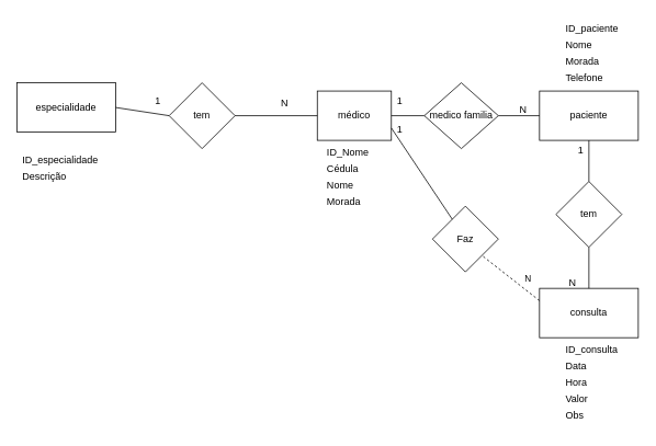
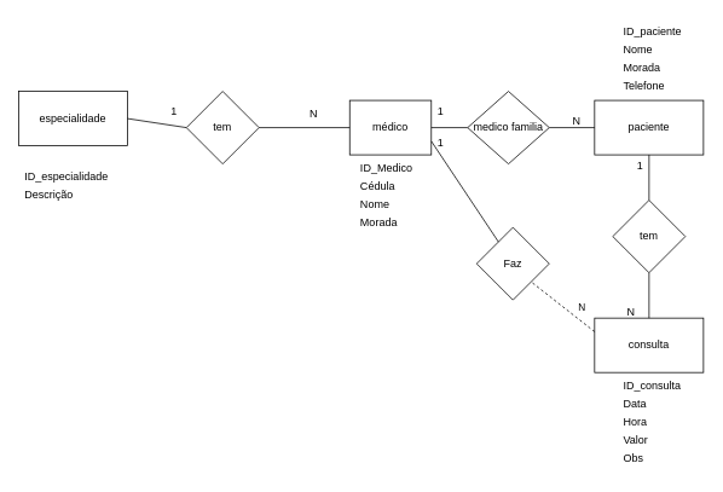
  <mxCell id="0" />
  <mxCell id="1" parent="0" />
  <mxCell id="2" value="especialidade" style="rounded=0;whiteSpace=wrap;html=1;" vertex="1" parent="1"><mxGeometry x="20" y="100" width="120" height="60" as="geometry" /></mxCell>
  <mxCell id="3" value="consulta" style="rounded=0;whiteSpace=wrap;html=1;" vertex="1" parent="1"><mxGeometry x="655" y="350" width="120" height="60" as="geometry" /></mxCell>
  <mxCell id="4" value="paciente" style="rounded=0;whiteSpace=wrap;html=1;" vertex="1" parent="1"><mxGeometry x="655" y="110" width="120" height="60" as="geometry" /></mxCell>
  <mxCell id="5" value="médico" style="rounded=0;whiteSpace=wrap;html=1;" vertex="1" parent="1"><mxGeometry x="385" y="110" width="90" height="60" as="geometry" /></mxCell>
  <mxCell id="6" value="tem" style="rhombus;whiteSpace=wrap;html=1;direction=south;" vertex="1" parent="1"><mxGeometry x="675" y="220" width="80" height="80" as="geometry" /></mxCell>
  <mxCell id="7" value="" style="endArrow=none;html=1;rounded=0;exitX=1;exitY=0.5;exitDx=0;exitDy=0;" edge="1" parent="1" source="6" target="3"><mxGeometry width="50" height="50" relative="1" as="geometry"><mxPoint x="385" y="260" as="sourcePoint" /><mxPoint x="465" y="370" as="targetPoint" /></mxGeometry></mxCell>
  <mxCell id="8" value="" style="endArrow=none;html=1;rounded=0;exitX=0;exitY=0.5;exitDx=0;exitDy=0;entryX=0.5;entryY=1;entryDx=0;entryDy=0;" edge="1" parent="1" source="6" target="4"><mxGeometry width="50" height="50" relative="1" as="geometry"><mxPoint x="385" y="260" as="sourcePoint" /><mxPoint x="235" y="370" as="targetPoint" /></mxGeometry></mxCell>
  <mxCell id="9" value="tem" style="rhombus;whiteSpace=wrap;html=1;" vertex="1" parent="1"><mxGeometry x="205" y="100" width="80" height="80" as="geometry" /></mxCell>
  <mxCell id="10" value="" style="endArrow=none;html=1;rounded=0;exitX=0;exitY=0.5;exitDx=0;exitDy=0;entryX=1;entryY=0.5;entryDx=0;entryDy=0;" edge="1" parent="1" source="9" target="2"><mxGeometry width="50" height="50" relative="1" as="geometry"><mxPoint x="385" y="30" as="sourcePoint" /><mxPoint x="465" y="140" as="targetPoint" /></mxGeometry></mxCell>
  <mxCell id="11" value="" style="endArrow=none;html=1;rounded=0;exitX=1;exitY=0.5;exitDx=0;exitDy=0;" edge="1" parent="1" source="9" target="5"><mxGeometry width="50" height="50" relative="1" as="geometry"><mxPoint x="385" y="140" as="sourcePoint" /><mxPoint x="235" y="140" as="targetPoint" /></mxGeometry></mxCell>
  <mxCell id="12" value="1" style="text;html=1;align=center;verticalAlign=middle;resizable=0;points=[];autosize=1;strokeColor=none;fillColor=none;" vertex="1" parent="1"><mxGeometry x="176" y="108" width="30" height="30" as="geometry" /></mxCell>
  <mxCell id="13" value="N" style="text;html=1;align=center;verticalAlign=middle;resizable=0;points=[];autosize=1;strokeColor=none;fillColor=none;" vertex="1" parent="1"><mxGeometry x="330" y="110" width="30" height="30" as="geometry" /></mxCell>
  <mxCell id="14" value="ID_especialidade" style="text;html=1;align=left;verticalAlign=middle;resizable=0;points=[];autosize=1;strokeColor=none;fillColor=none;" vertex="1" parent="1"><mxGeometry x="25" y="180" width="120" height="30" as="geometry" /></mxCell>
  <mxCell id="15" value="Descrição" style="text;html=1;align=left;verticalAlign=middle;resizable=0;points=[];autosize=1;strokeColor=none;fillColor=none;" vertex="1" parent="1"><mxGeometry x="25" y="200" width="80" height="30" as="geometry" /></mxCell>
- <mxCell id="16" value="ID_Nome" style="text;html=1;align=left;verticalAlign=middle;resizable=0;points=[];autosize=1;strokeColor=none;fillColor=none;" vertex="1" parent="1"><mxGeometry x="395" y="170" width="80" height="30" as="geometry" /></mxCell>
+ <mxCell id="16" value="ID_Medico" style="text;html=1;align=left;verticalAlign=middle;resizable=0;points=[];autosize=1;strokeColor=none;fillColor=none;" vertex="1" parent="1"><mxGeometry x="395" y="170" width="80" height="30" as="geometry" /></mxCell>
  <mxCell id="17" value="Cédula" style="text;html=1;align=left;verticalAlign=middle;resizable=0;points=[];autosize=1;strokeColor=none;fillColor=none;" vertex="1" parent="1"><mxGeometry x="395" y="190" width="60" height="30" as="geometry" /></mxCell>
  <mxCell id="18" value="Nome" style="text;html=1;align=left;verticalAlign=middle;resizable=0;points=[];autosize=1;strokeColor=none;fillColor=none;" vertex="1" parent="1"><mxGeometry x="395" y="210" width="60" height="30" as="geometry" /></mxCell>
  <mxCell id="19" value="Morada" style="text;html=1;align=left;verticalAlign=middle;resizable=0;points=[];autosize=1;strokeColor=none;fillColor=none;" vertex="1" parent="1"><mxGeometry x="395" y="230" width="60" height="30" as="geometry" /></mxCell>
  <mxCell id="20" value="medico familia" style="rhombus;whiteSpace=wrap;html=1;" vertex="1" parent="1"><mxGeometry x="515" y="100" width="90" height="80" as="geometry" /></mxCell>
  <mxCell id="21" value="" style="endArrow=none;html=1;rounded=0;exitX=1;exitY=0.5;exitDx=0;exitDy=0;entryX=0;entryY=0.5;entryDx=0;entryDy=0;" edge="1" parent="1" source="20" target="4"><mxGeometry width="50" height="50" relative="1" as="geometry"><mxPoint x="605" y="30" as="sourcePoint" /><mxPoint x="635" y="140" as="targetPoint" /></mxGeometry></mxCell>
  <mxCell id="22" value="" style="endArrow=none;html=1;rounded=0;exitX=0;exitY=0.5;exitDx=0;exitDy=0;entryX=1;entryY=0.5;entryDx=0;entryDy=0;" edge="1" parent="1" source="20" target="5"><mxGeometry width="50" height="50" relative="1" as="geometry"><mxPoint x="605" y="30" as="sourcePoint" /><mxPoint x="485" y="140" as="targetPoint" /></mxGeometry></mxCell>
  <mxCell id="23" value="Faz" style="rhombus;whiteSpace=wrap;html=1;direction=south;" vertex="1" parent="1"><mxGeometry x="525" y="250" width="80" height="80" as="geometry" /></mxCell>
  <mxCell id="24" value="Nome" style="text;html=1;align=left;verticalAlign=middle;resizable=0;points=[];autosize=1;strokeColor=none;fillColor=none;" vertex="1" parent="1"><mxGeometry x="685" y="40" width="60" height="30" as="geometry" /></mxCell>
  <mxCell id="25" value="Morada" style="text;html=1;align=left;verticalAlign=middle;resizable=0;points=[];autosize=1;strokeColor=none;fillColor=none;" vertex="1" parent="1"><mxGeometry x="685" y="60" width="60" height="30" as="geometry" /></mxCell>
  <mxCell id="26" value="ID_paciente" style="text;html=1;align=left;verticalAlign=middle;resizable=0;points=[];autosize=1;strokeColor=none;fillColor=none;" vertex="1" parent="1"><mxGeometry x="685" y="20" width="90" height="30" as="geometry" /></mxCell>
  <mxCell id="27" value="Data" style="text;html=1;align=left;verticalAlign=middle;resizable=0;points=[];autosize=1;strokeColor=none;fillColor=none;" vertex="1" parent="1"><mxGeometry x="685" y="430" width="50" height="30" as="geometry" /></mxCell>
  <mxCell id="28" value="Hora" style="text;html=1;align=left;verticalAlign=middle;resizable=0;points=[];autosize=1;strokeColor=none;fillColor=none;" vertex="1" parent="1"><mxGeometry x="685" y="450" width="50" height="30" as="geometry" /></mxCell>
  <mxCell id="29" value="Valor" style="text;html=1;align=left;verticalAlign=middle;resizable=0;points=[];autosize=1;strokeColor=none;fillColor=none;" vertex="1" parent="1"><mxGeometry x="685" y="470" width="50" height="30" as="geometry" /></mxCell>
  <mxCell id="30" value="ID_consulta" style="text;html=1;align=left;verticalAlign=middle;resizable=0;points=[];autosize=1;strokeColor=none;fillColor=none;" vertex="1" parent="1"><mxGeometry x="685" y="410" width="90" height="30" as="geometry" /></mxCell>
  <mxCell id="31" value="Telefone" style="text;html=1;align=left;verticalAlign=middle;resizable=0;points=[];autosize=1;strokeColor=none;fillColor=none;" vertex="1" parent="1"><mxGeometry x="685" y="80" width="70" height="30" as="geometry" /></mxCell>
  <mxCell id="32" value="Obs" style="text;html=1;align=left;verticalAlign=middle;resizable=0;points=[];autosize=1;strokeColor=none;fillColor=none;" vertex="1" parent="1"><mxGeometry x="685" y="490" width="50" height="30" as="geometry" /></mxCell>
  <mxCell id="33" value="1" style="text;html=1;align=center;verticalAlign=middle;resizable=0;points=[];autosize=1;strokeColor=none;fillColor=none;" vertex="1" parent="1"><mxGeometry x="470" y="108" width="30" height="30" as="geometry" /></mxCell>
  <mxCell id="34" value="N" style="text;html=1;align=center;verticalAlign=middle;resizable=0;points=[];autosize=1;strokeColor=none;fillColor=none;" vertex="1" parent="1"><mxGeometry x="620" y="118" width="30" height="30" as="geometry" /></mxCell>
  <mxCell id="35" value="1" style="text;html=1;align=center;verticalAlign=middle;resizable=0;points=[];autosize=1;strokeColor=none;fillColor=none;" vertex="1" parent="1"><mxGeometry x="690" y="168" width="30" height="30" as="geometry" /></mxCell>
  <mxCell id="36" value="N" style="text;html=1;align=center;verticalAlign=middle;resizable=0;points=[];autosize=1;strokeColor=none;fillColor=none;" vertex="1" parent="1"><mxGeometry x="680" y="328" width="30" height="30" as="geometry" /></mxCell>
  <mxCell id="37" value="" style="endArrow=none;html=1;rounded=0;entryX=1;entryY=0.75;entryDx=0;entryDy=0;" edge="1" parent="1" source="23" target="5"><mxGeometry width="50" height="50" relative="1" as="geometry"><mxPoint x="265" y="260" as="sourcePoint" /><mxPoint x="315" y="210" as="targetPoint" /></mxGeometry></mxCell>
  <mxCell id="38" value="" style="endArrow=none;html=1;rounded=0;entryX=1;entryY=0;entryDx=0;entryDy=0;exitX=0;exitY=0.25;exitDx=0;exitDy=0;dashed=1;" edge="1" parent="1" source="3" target="23"><mxGeometry width="50" height="50" relative="1" as="geometry"><mxPoint x="265" y="260" as="sourcePoint" /><mxPoint x="315" y="210" as="targetPoint" /></mxGeometry></mxCell>
  <mxCell id="39" value="N" style="edgeLabel;html=1;align=center;verticalAlign=middle;resizable=0;points=[];" vertex="1" connectable="0" parent="38"><mxGeometry x="-0.492" y="-4" relative="1" as="geometry"><mxPoint x="1" y="-10" as="offset" /></mxGeometry></mxCell>
  <mxCell id="40" value="1" style="text;html=1;align=center;verticalAlign=middle;resizable=0;points=[];autosize=1;strokeColor=none;fillColor=none;" vertex="1" parent="1"><mxGeometry x="470" y="142" width="30" height="30" as="geometry" /></mxCell>
